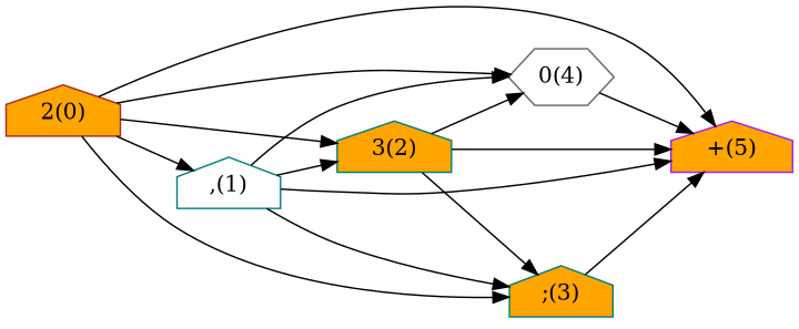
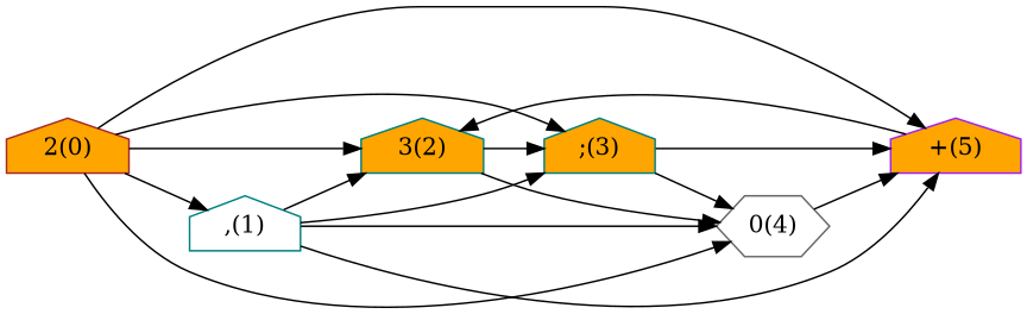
  digraph {
    rankdir=LR
    node [color=teal fillcolor=orange shape=house style=filled]
    "2(0)" [color=brown]
    ",(1)" [fillcolor=white]
    "3(2)"
    ";(3)"
    "0(4)" [color=gray40 fillcolor=white shape=hexagon]
    "+(5)" [color=purple]
    "2(0)" -> ",(1)"
    "2(0)" -> "3(2)"
    "2(0)" -> ";(3)"
    "2(0)" -> "0(4)"
    "2(0)" -> "+(5)"
    ",(1)" -> "3(2)"
    ",(1)" -> ";(3)"
    ",(1)" -> "0(4)"
    ",(1)" -> "+(5)"
    "3(2)" -> ";(3)"
    "3(2)" -> "0(4)"
-   "3(2)" -> "+(5)"
+   "+(5)" -> "3(2)"
+   ";(3)" -> "0(4)"
    ";(3)" -> "+(5)"
    "0(4)" -> "+(5)"
  }
